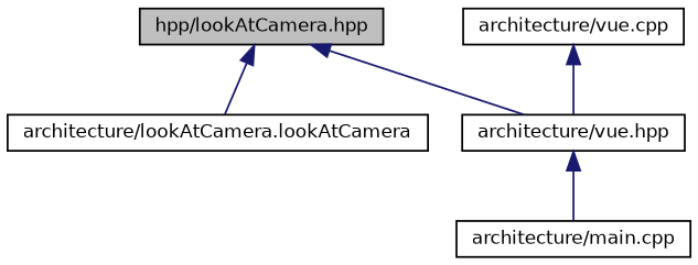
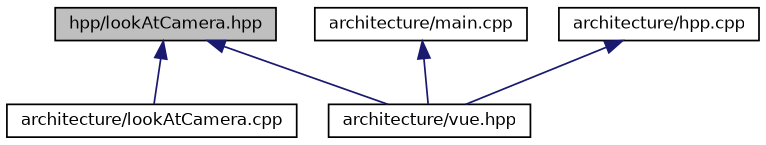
  digraph {
    node [color=black fillcolor=white fontname=Helvetica fontsize=10 shape=record style=filled]
    edge [color=midnightblue dir=back fontname=Helvetica fontsize=10 labelfontname=Helvetica labelfontsize=10 style=solid]
    n1 [fillcolor=grey75 fontcolor=black height=0.2 label="hpp/lookAtCamera.hpp" width=0.4]
-   n2 [height=0.2 label="architecture/lookAtCamera.lookAtCamera" width=0.4]
+   n2 [height=0.2 label="architecture/lookAtCamera.cpp" width=0.4]
    n3 [height=0.2 label="architecture/vue.hpp" width=0.4]
    n4 [height=0.2 label="architecture/main.cpp" width=0.4]
-   n5 [height=0.2 label="architecture/vue.cpp" width=0.4]
+   n5 [height=0.2 label="architecture/hpp.cpp" width=0.4]
    n1 -> n2
    n1 -> n3
-   n3 -> n4
+   n4 -> n3
    n5 -> n3
  }
